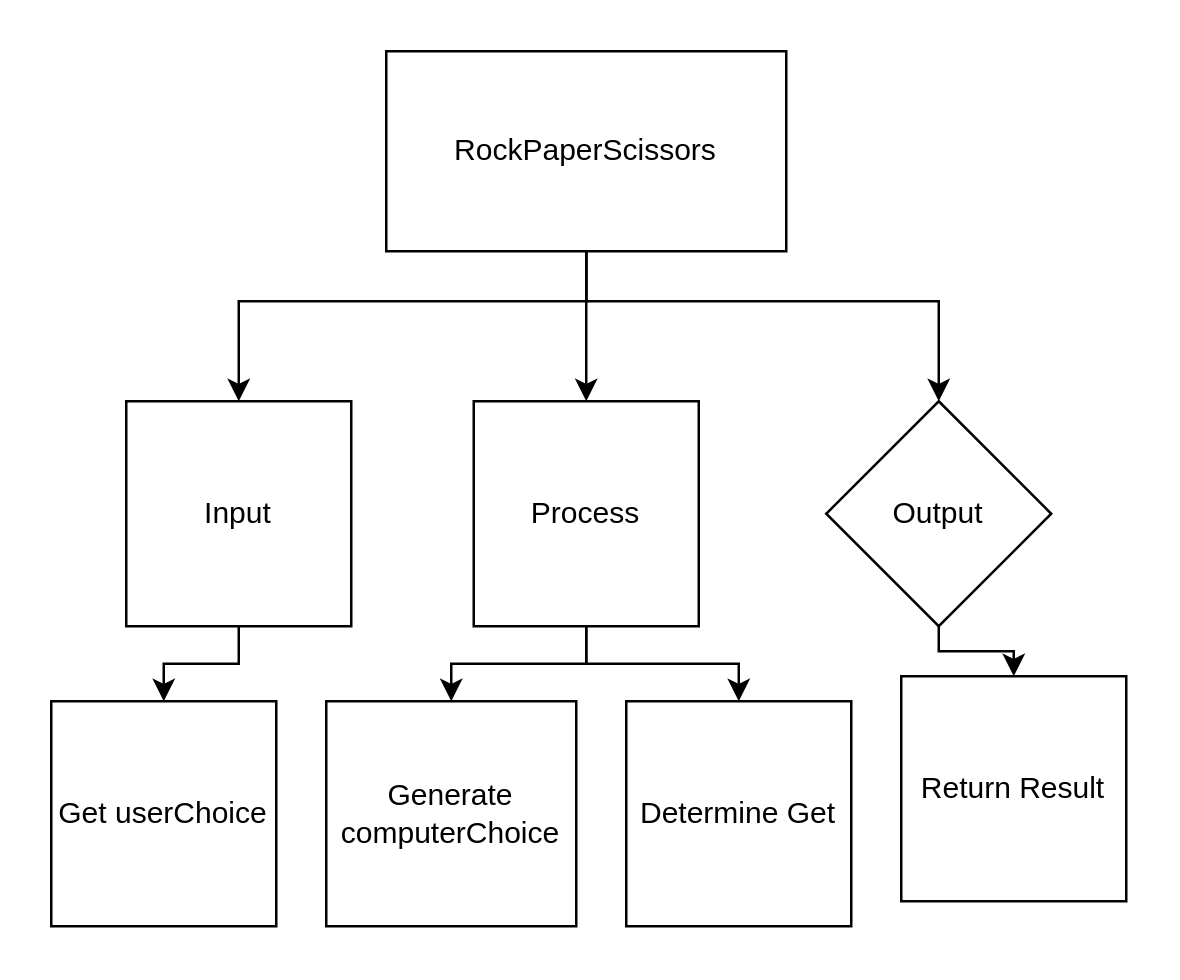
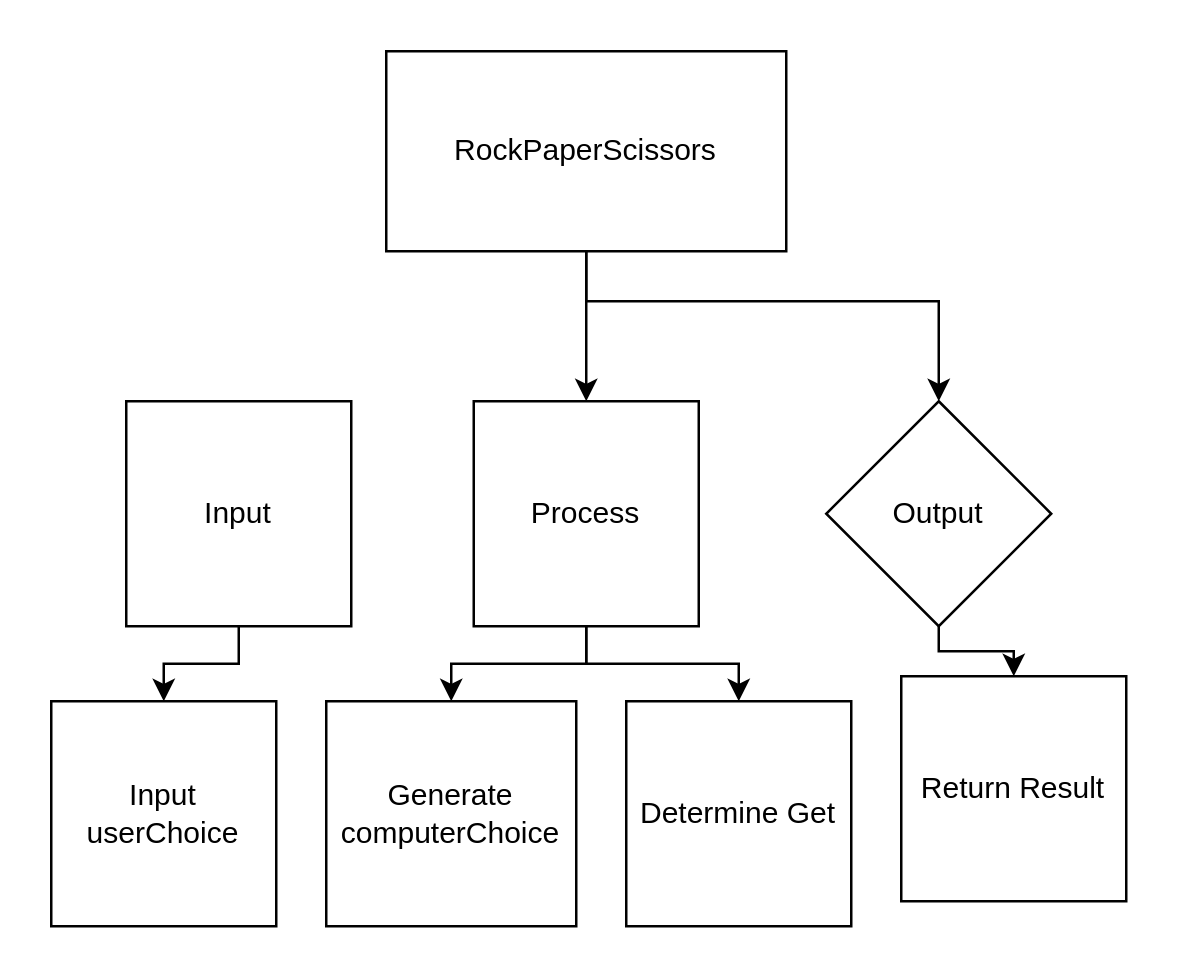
  <mxCell id="0" />
  <mxCell id="1" parent="0" />
- <mxCell id="2" style="edgeStyle=orthogonalEdgeStyle;html=1;entryX=0.5;entryY=0;entryDx=0;entryDy=0;rounded=0;" edge="1" parent="1" source="5" target="7"><mxGeometry relative="1" as="geometry"><Array as="points"><mxPoint x="234" y="120" /><mxPoint x="95" y="120" /></Array></mxGeometry></mxCell>
  <mxCell id="3" style="edgeStyle=orthogonalEdgeStyle;shape=connector;rounded=0;html=1;entryX=0.5;entryY=0;entryDx=0;entryDy=0;labelBackgroundColor=default;strokeColor=default;fontFamily=Helvetica;fontSize=11;fontColor=default;endArrow=classic;" edge="1" parent="1" source="5" target="10"><mxGeometry relative="1" as="geometry" /></mxCell>
  <mxCell id="4" style="edgeStyle=orthogonalEdgeStyle;shape=connector;rounded=0;html=1;entryX=0.5;entryY=0;entryDx=0;entryDy=0;labelBackgroundColor=default;strokeColor=default;fontFamily=Helvetica;fontSize=11;fontColor=default;endArrow=classic;" edge="1" parent="1" source="5" target="12"><mxGeometry relative="1" as="geometry"><Array as="points"><mxPoint x="234" y="120" /><mxPoint x="375" y="120" /></Array></mxGeometry></mxCell>
  <mxCell id="5" value="RockPaperScissors" style="rounded=0;whiteSpace=wrap;html=1;" vertex="1" parent="1"><mxGeometry x="154" y="20" width="160" height="80" as="geometry" /></mxCell>
  <mxCell id="6" style="edgeStyle=orthogonalEdgeStyle;shape=connector;rounded=0;html=1;entryX=0.5;entryY=0;entryDx=0;entryDy=0;labelBackgroundColor=default;strokeColor=default;fontFamily=Helvetica;fontSize=11;fontColor=default;endArrow=classic;" edge="1" parent="1" source="7" target="13"><mxGeometry relative="1" as="geometry" /></mxCell>
  <mxCell id="7" value="Input" style="rounded=0;whiteSpace=wrap;html=1;" vertex="1" parent="1"><mxGeometry x="50" y="160" width="90" height="90" as="geometry" /></mxCell>
  <mxCell id="8" style="edgeStyle=orthogonalEdgeStyle;shape=connector;rounded=0;html=1;entryX=0.5;entryY=0;entryDx=0;entryDy=0;labelBackgroundColor=default;strokeColor=default;fontFamily=Helvetica;fontSize=11;fontColor=default;endArrow=classic;" edge="1" parent="1" source="10" target="14"><mxGeometry relative="1" as="geometry" /></mxCell>
  <mxCell id="9" style="edgeStyle=orthogonalEdgeStyle;shape=connector;rounded=0;html=1;entryX=0.5;entryY=0;entryDx=0;entryDy=0;labelBackgroundColor=default;strokeColor=default;fontFamily=Helvetica;fontSize=11;fontColor=default;endArrow=classic;" edge="1" parent="1" source="10" target="15"><mxGeometry relative="1" as="geometry" /></mxCell>
  <mxCell id="10" value="Process" style="rounded=0;whiteSpace=wrap;html=1;" vertex="1" parent="1"><mxGeometry x="189" y="160" width="90" height="90" as="geometry" /></mxCell>
  <mxCell id="11" style="edgeStyle=orthogonalEdgeStyle;shape=connector;rounded=0;html=1;entryX=0.5;entryY=0;entryDx=0;entryDy=0;labelBackgroundColor=default;strokeColor=default;fontFamily=Helvetica;fontSize=11;fontColor=default;endArrow=classic;" edge="1" parent="1" source="12" target="16"><mxGeometry relative="1" as="geometry" /></mxCell>
  <mxCell id="12" value="Output" style="rhombus;whiteSpace=wrap;html=1;" vertex="1" parent="1"><mxGeometry x="330" y="160" width="90" height="90" as="geometry" /></mxCell>
- <mxCell id="13" value="Get userChoice" style="rounded=0;whiteSpace=wrap;html=1;" vertex="1" parent="1"><mxGeometry x="20" y="280" width="90" height="90" as="geometry" /></mxCell>
+ <mxCell id="13" value="Input userChoice" style="rounded=0;whiteSpace=wrap;html=1;" vertex="1" parent="1"><mxGeometry x="20" y="280" width="90" height="90" as="geometry" /></mxCell>
  <mxCell id="14" value="Generate computerChoice" style="rounded=0;whiteSpace=wrap;html=1;" vertex="1" parent="1"><mxGeometry x="130" y="280" width="100" height="90" as="geometry" /></mxCell>
  <mxCell id="15" value="Determine Get" style="rounded=0;whiteSpace=wrap;html=1;" vertex="1" parent="1"><mxGeometry x="250" y="280" width="90" height="90" as="geometry" /></mxCell>
  <mxCell id="16" value="Return Result" style="rounded=0;whiteSpace=wrap;html=1;" vertex="1" parent="1"><mxGeometry x="360" y="270" width="90" height="90" as="geometry" /></mxCell>
